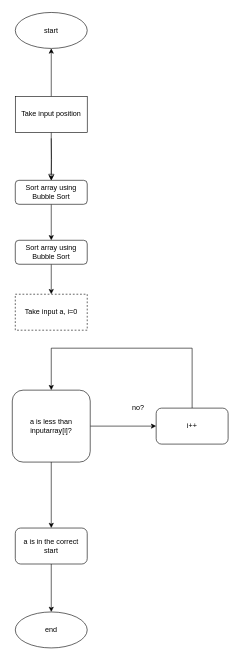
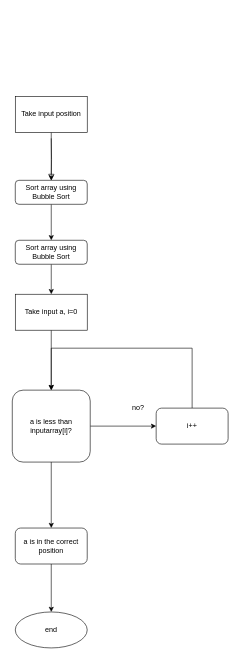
  <mxCell id="0" />
  <mxCell id="1" parent="0" />
  <mxCell id="2" value="" style="rounded=0;html=1;jettySize=auto;orthogonalLoop=1;fontSize=11;endArrow=block;endFill=0;endSize=8;strokeWidth=1;shadow=0;labelBackgroundColor=none;edgeStyle=orthogonalEdgeStyle;entryX=0.5;entryY=0;entryDx=0;entryDy=0;" parent="1" target="4" edge="1"><mxGeometry relative="1" as="geometry"><mxPoint x="85" y="230" as="sourcePoint" /><mxPoint x="85" y="280" as="targetPoint" /></mxGeometry></mxCell>
  <mxCell id="3" value="" style="edgeStyle=orthogonalEdgeStyle;rounded=0;orthogonalLoop=1;jettySize=auto;html=1;" edge="1" parent="1" source="4" target="6"><mxGeometry relative="1" as="geometry" /></mxCell>
  <mxCell id="4" value="Sort array using Bubble Sort" style="rounded=1;whiteSpace=wrap;html=1;fontSize=12;glass=0;strokeWidth=1;shadow=0;" vertex="1" parent="1"><mxGeometry x="25" y="300" width="120" height="40" as="geometry" /></mxCell>
  <mxCell id="5" value="" style="edgeStyle=orthogonalEdgeStyle;rounded=0;orthogonalLoop=1;jettySize=auto;html=1;" edge="1" parent="1" source="6" target="8"><mxGeometry relative="1" as="geometry" /></mxCell>
  <mxCell id="6" value="Sort array using Bubble Sort" style="rounded=1;whiteSpace=wrap;html=1;fontSize=12;glass=0;strokeWidth=1;shadow=0;" vertex="1" parent="1"><mxGeometry x="25" y="400" width="120" height="40" as="geometry" /></mxCell>
- <mxCell id="8" value="Take input a, i=0" style="rounded=0;whiteSpace=wrap;html=1;dashed=1;" vertex="1" parent="1"><mxGeometry x="25" y="490" width="120" height="60" as="geometry" /></mxCell>
+ <mxCell id="7" style="edgeStyle=orthogonalEdgeStyle;rounded=0;orthogonalLoop=1;jettySize=auto;html=1;entryX=0.5;entryY=0;entryDx=0;entryDy=0;" edge="1" parent="1" source="8" target="14"><mxGeometry relative="1" as="geometry" /></mxCell>
+ <mxCell id="8" value="Take input a, i=0" style="rounded=0;whiteSpace=wrap;html=1;" vertex="1" parent="1"><mxGeometry x="25" y="490" width="120" height="60" as="geometry" /></mxCell>
  <mxCell id="9" value="" style="edgeStyle=orthogonalEdgeStyle;rounded=0;orthogonalLoop=1;jettySize=auto;html=1;" edge="1" parent="1" source="11" target="4"><mxGeometry relative="1" as="geometry" /></mxCell>
- <mxCell id="10" value="" style="edgeStyle=orthogonalEdgeStyle;rounded=0;orthogonalLoop=1;jettySize=auto;html=1;" edge="1" parent="1" source="11" target="21"><mxGeometry relative="1" as="geometry" /></mxCell>
  <mxCell id="11" value="Take input position" style="rounded=0;whiteSpace=wrap;html=1;" vertex="1" parent="1"><mxGeometry x="25" y="160" width="120" height="60" as="geometry" /></mxCell>
  <mxCell id="12" value="" style="edgeStyle=orthogonalEdgeStyle;rounded=0;orthogonalLoop=1;jettySize=auto;html=1;" edge="1" parent="1" source="14" target="16"><mxGeometry relative="1" as="geometry" /></mxCell>
  <mxCell id="13" value="" style="edgeStyle=orthogonalEdgeStyle;rounded=0;orthogonalLoop=1;jettySize=auto;html=1;" edge="1" parent="1" source="14" target="19"><mxGeometry relative="1" as="geometry" /></mxCell>
  <mxCell id="14" value="a is less than inputarray[i]?" style="whiteSpace=wrap;html=1;rounded=1;" vertex="1" parent="1"><mxGeometry x="20" y="650" width="130" height="120" as="geometry" /></mxCell>
  <mxCell id="15" style="edgeStyle=orthogonalEdgeStyle;rounded=0;orthogonalLoop=1;jettySize=auto;html=1;entryX=0.5;entryY=0;entryDx=0;entryDy=0;exitX=0.5;exitY=0;exitDx=0;exitDy=0;" edge="1" parent="1" source="16" target="14"><mxGeometry relative="1" as="geometry"><mxPoint x="325" y="620" as="sourcePoint" /><Array as="points"><mxPoint x="320" y="580" /><mxPoint x="85" y="580" /></Array></mxGeometry></mxCell>
  <mxCell id="16" value="i++" style="rounded=1;whiteSpace=wrap;html=1;" vertex="1" parent="1"><mxGeometry x="260" y="680" width="120" height="60" as="geometry" /></mxCell>
  <mxCell id="17" value="no?" style="text;html=1;strokeColor=none;fillColor=none;align=center;verticalAlign=middle;whiteSpace=wrap;rounded=0;" vertex="1" parent="1"><mxGeometry x="200" y="665" width="60" height="30" as="geometry" /></mxCell>
  <mxCell id="18" value="" style="edgeStyle=orthogonalEdgeStyle;rounded=0;orthogonalLoop=1;jettySize=auto;html=1;" edge="1" parent="1" source="19" target="20"><mxGeometry relative="1" as="geometry" /></mxCell>
- <mxCell id="19" value="a is in the correct start" style="rounded=1;whiteSpace=wrap;html=1;" vertex="1" parent="1"><mxGeometry x="25" y="880" width="120" height="60" as="geometry" /></mxCell>
+ <mxCell id="19" value="a is in the correct position" style="rounded=1;whiteSpace=wrap;html=1;" vertex="1" parent="1"><mxGeometry x="25" y="880" width="120" height="60" as="geometry" /></mxCell>
  <mxCell id="20" value="end" style="ellipse;whiteSpace=wrap;html=1;rounded=1;" vertex="1" parent="1"><mxGeometry x="25" y="1020" width="120" height="60" as="geometry" /></mxCell>
- <mxCell id="21" value="start" style="ellipse;whiteSpace=wrap;html=1;rounded=0;" vertex="1" parent="1"><mxGeometry x="25" y="20" width="120" height="60" as="geometry" /></mxCell>
